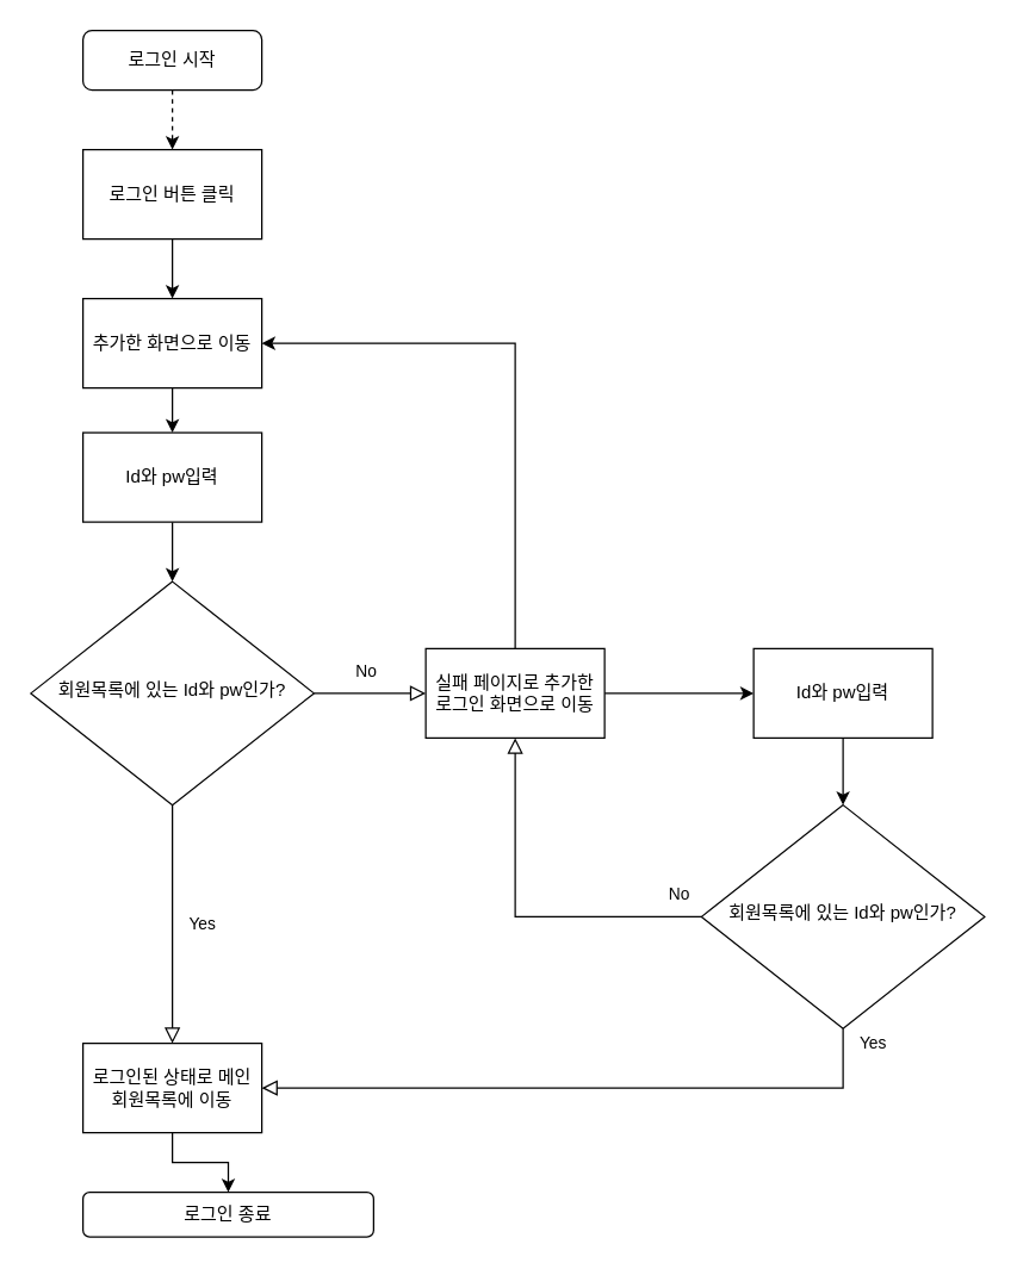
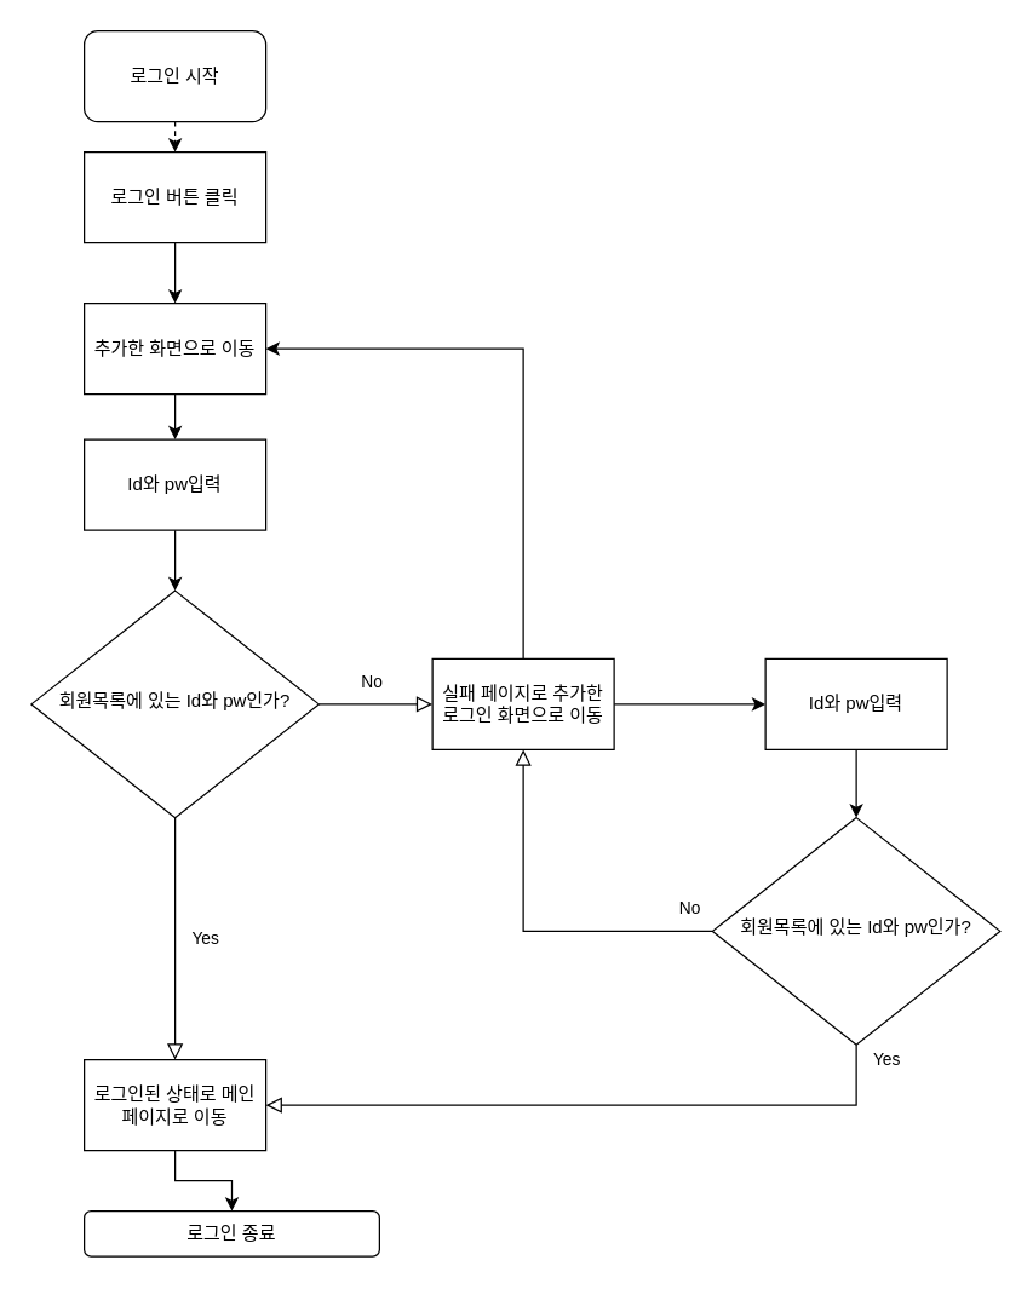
  <mxCell id="0" />
  <mxCell id="1" parent="0" />
  <mxCell id="2" style="edgeStyle=orthogonalEdgeStyle;rounded=0;orthogonalLoop=1;jettySize=auto;html=1;exitX=0.5;exitY=1;exitDx=0;exitDy=0;entryX=0.5;entryY=0;entryDx=0;entryDy=0;dashed=1;" edge="1" parent="1" source="3" target="9"><mxGeometry relative="1" as="geometry" /></mxCell>
- <mxCell id="3" value="로그인 시작" style="rounded=1;whiteSpace=wrap;html=1;fontSize=12;glass=0;strokeWidth=1;shadow=0;" parent="1" vertex="1"><mxGeometry x="55" y="20" width="120" height="40" as="geometry" /></mxCell>
+ <mxCell id="3" value="로그인 시작" style="rounded=1;whiteSpace=wrap;html=1;fontSize=12;glass=0;strokeWidth=1;shadow=0;" parent="1" vertex="1"><mxGeometry x="55" y="20" width="120" height="60" as="geometry" /></mxCell>
  <mxCell id="4" value="Yes" style="rounded=0;html=1;jettySize=auto;orthogonalLoop=1;fontSize=11;endArrow=block;endFill=0;endSize=8;strokeWidth=1;shadow=0;labelBackgroundColor=none;edgeStyle=orthogonalEdgeStyle;entryX=0.5;entryY=0;entryDx=0;entryDy=0;" parent="1" source="6" target="16" edge="1"><mxGeometry y="20" relative="1" as="geometry"><mxPoint as="offset" /><mxPoint x="115" y="610" as="targetPoint" /></mxGeometry></mxCell>
  <mxCell id="5" value="No" style="edgeStyle=orthogonalEdgeStyle;rounded=0;html=1;jettySize=auto;orthogonalLoop=1;fontSize=11;endArrow=block;endFill=0;endSize=8;strokeWidth=1;shadow=0;labelBackgroundColor=none;" parent="1" source="6" target="14" edge="1"><mxGeometry x="-0.067" y="15" relative="1" as="geometry"><mxPoint as="offset" /><mxPoint x="265" y="390" as="targetPoint" /></mxGeometry></mxCell>
  <mxCell id="6" value="회원목록에 있는 Id와 pw인가?" style="rhombus;whiteSpace=wrap;html=1;shadow=0;fontFamily=Helvetica;fontSize=12;align=center;strokeWidth=1;spacing=6;spacingTop=-4;" parent="1" vertex="1"><mxGeometry x="20" y="390" width="190" height="150" as="geometry" /></mxCell>
  <mxCell id="7" value="로그인 종료" style="rounded=1;whiteSpace=wrap;html=1;fontSize=12;glass=0;strokeWidth=1;shadow=0;" parent="1" vertex="1"><mxGeometry x="55" y="800" width="195" height="30" as="geometry" /></mxCell>
  <mxCell id="8" style="edgeStyle=orthogonalEdgeStyle;rounded=0;orthogonalLoop=1;jettySize=auto;html=1;exitX=0.5;exitY=1;exitDx=0;exitDy=0;entryX=0.5;entryY=0;entryDx=0;entryDy=0;" edge="1" parent="1" source="9" target="11"><mxGeometry relative="1" as="geometry"><mxPoint x="115" y="190" as="targetPoint" /></mxGeometry></mxCell>
  <mxCell id="9" value="로그인 버튼 클릭" style="rounded=0;whiteSpace=wrap;html=1;" vertex="1" parent="1"><mxGeometry x="55" y="100" width="120" height="60" as="geometry" /></mxCell>
  <mxCell id="10" style="edgeStyle=orthogonalEdgeStyle;rounded=0;orthogonalLoop=1;jettySize=auto;html=1;exitX=0.5;exitY=1;exitDx=0;exitDy=0;entryX=0.5;entryY=0;entryDx=0;entryDy=0;" edge="1" parent="1" source="11" target="23"><mxGeometry relative="1" as="geometry" /></mxCell>
  <mxCell id="11" value="추가한 화면으로 이동" style="rounded=0;whiteSpace=wrap;html=1;" vertex="1" parent="1"><mxGeometry x="55" y="200" width="120" height="60" as="geometry" /></mxCell>
  <mxCell id="12" style="edgeStyle=orthogonalEdgeStyle;rounded=0;orthogonalLoop=1;jettySize=auto;html=1;exitX=0.5;exitY=0;exitDx=0;exitDy=0;entryX=1;entryY=0.5;entryDx=0;entryDy=0;" edge="1" parent="1" source="14" target="11"><mxGeometry relative="1" as="geometry" /></mxCell>
  <mxCell id="13" style="edgeStyle=orthogonalEdgeStyle;rounded=0;orthogonalLoop=1;jettySize=auto;html=1;exitX=1;exitY=0.5;exitDx=0;exitDy=0;entryX=0;entryY=0.5;entryDx=0;entryDy=0;" edge="1" parent="1" source="14" target="21"><mxGeometry relative="1" as="geometry" /></mxCell>
  <mxCell id="14" value="실패 페이지로 추가한 로그인 화면으로 이동" style="rounded=0;whiteSpace=wrap;html=1;" vertex="1" parent="1"><mxGeometry x="285" y="435" width="120" height="60" as="geometry" /></mxCell>
  <mxCell id="15" style="edgeStyle=orthogonalEdgeStyle;rounded=0;orthogonalLoop=1;jettySize=auto;html=1;exitX=0.5;exitY=1;exitDx=0;exitDy=0;entryX=0.5;entryY=0;entryDx=0;entryDy=0;" edge="1" parent="1" source="16" target="7"><mxGeometry relative="1" as="geometry" /></mxCell>
- <mxCell id="16" value="로그인된 상태로 메인 회원목록에 이동" style="rounded=0;whiteSpace=wrap;html=1;" vertex="1" parent="1"><mxGeometry x="55" y="700" width="120" height="60" as="geometry" /></mxCell>
+ <mxCell id="16" value="로그인된 상태로 메인 페이지로 이동" style="rounded=0;whiteSpace=wrap;html=1;" vertex="1" parent="1"><mxGeometry x="55" y="700" width="120" height="60" as="geometry" /></mxCell>
  <mxCell id="17" value="Yes" style="rounded=0;html=1;jettySize=auto;orthogonalLoop=1;fontSize=11;endArrow=block;endFill=0;endSize=8;strokeWidth=1;shadow=0;labelBackgroundColor=none;edgeStyle=orthogonalEdgeStyle;entryX=1;entryY=0.5;entryDx=0;entryDy=0;exitX=0.5;exitY=1;exitDx=0;exitDy=0;" edge="1" parent="1" source="19" target="16"><mxGeometry x="-0.954" y="20" relative="1" as="geometry"><mxPoint as="offset" /><mxPoint x="550" y="540" as="targetPoint" /><Array as="points"><mxPoint x="565" y="730" /></Array></mxGeometry></mxCell>
  <mxCell id="18" value="No" style="edgeStyle=orthogonalEdgeStyle;rounded=0;html=1;jettySize=auto;orthogonalLoop=1;fontSize=11;endArrow=block;endFill=0;endSize=8;strokeWidth=1;shadow=0;labelBackgroundColor=none;entryX=0.5;entryY=1;entryDx=0;entryDy=0;" edge="1" parent="1" source="19" target="14"><mxGeometry x="0.143" y="-110" relative="1" as="geometry"><mxPoint as="offset" /><mxPoint x="710" y="470" as="targetPoint" /></mxGeometry></mxCell>
  <mxCell id="19" value="회원목록에 있는 Id와 pw인가?" style="rhombus;whiteSpace=wrap;html=1;shadow=0;fontFamily=Helvetica;fontSize=12;align=center;strokeWidth=1;spacing=6;spacingTop=-4;" vertex="1" parent="1"><mxGeometry x="470" y="540" width="190" height="150" as="geometry" /></mxCell>
  <mxCell id="20" style="edgeStyle=orthogonalEdgeStyle;rounded=0;orthogonalLoop=1;jettySize=auto;html=1;exitX=0.5;exitY=1;exitDx=0;exitDy=0;entryX=0.5;entryY=0;entryDx=0;entryDy=0;" edge="1" parent="1" source="21" target="19"><mxGeometry relative="1" as="geometry" /></mxCell>
  <mxCell id="21" value="Id와 pw입력" style="rounded=0;whiteSpace=wrap;html=1;" vertex="1" parent="1"><mxGeometry x="505" y="435" width="120" height="60" as="geometry" /></mxCell>
  <mxCell id="22" style="edgeStyle=orthogonalEdgeStyle;rounded=0;orthogonalLoop=1;jettySize=auto;html=1;exitX=0.5;exitY=1;exitDx=0;exitDy=0;entryX=0.5;entryY=0;entryDx=0;entryDy=0;" edge="1" parent="1" source="23" target="6"><mxGeometry relative="1" as="geometry" /></mxCell>
  <mxCell id="23" value="Id와 pw입력" style="rounded=0;whiteSpace=wrap;html=1;" vertex="1" parent="1"><mxGeometry x="55" y="290" width="120" height="60" as="geometry" /></mxCell>
